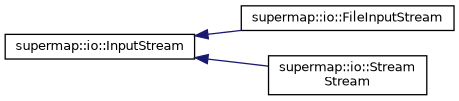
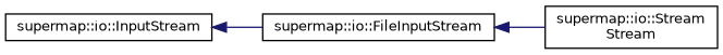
  digraph {
    rankdir=LR
    node [color=black fillcolor=white fontname=Helvetica fontsize=10 shape=record style=filled]
    edge [color=midnightblue dir=back fontname=Helvetica fontsize=10 labelfontname=Helvetica labelfontsize=10 style=solid]
    n1 [height=0.2 label="supermap::io::InputStream" width=0.4]
    n2 [height=0.2 label="supermap::io::FileInputStream" width=0.4]
    n3 [height=0.2 label="supermap::io::Stream\lStream" width=0.4]
    n1 -> n2
-   n1 -> n3
+   n2 -> n3
  }
